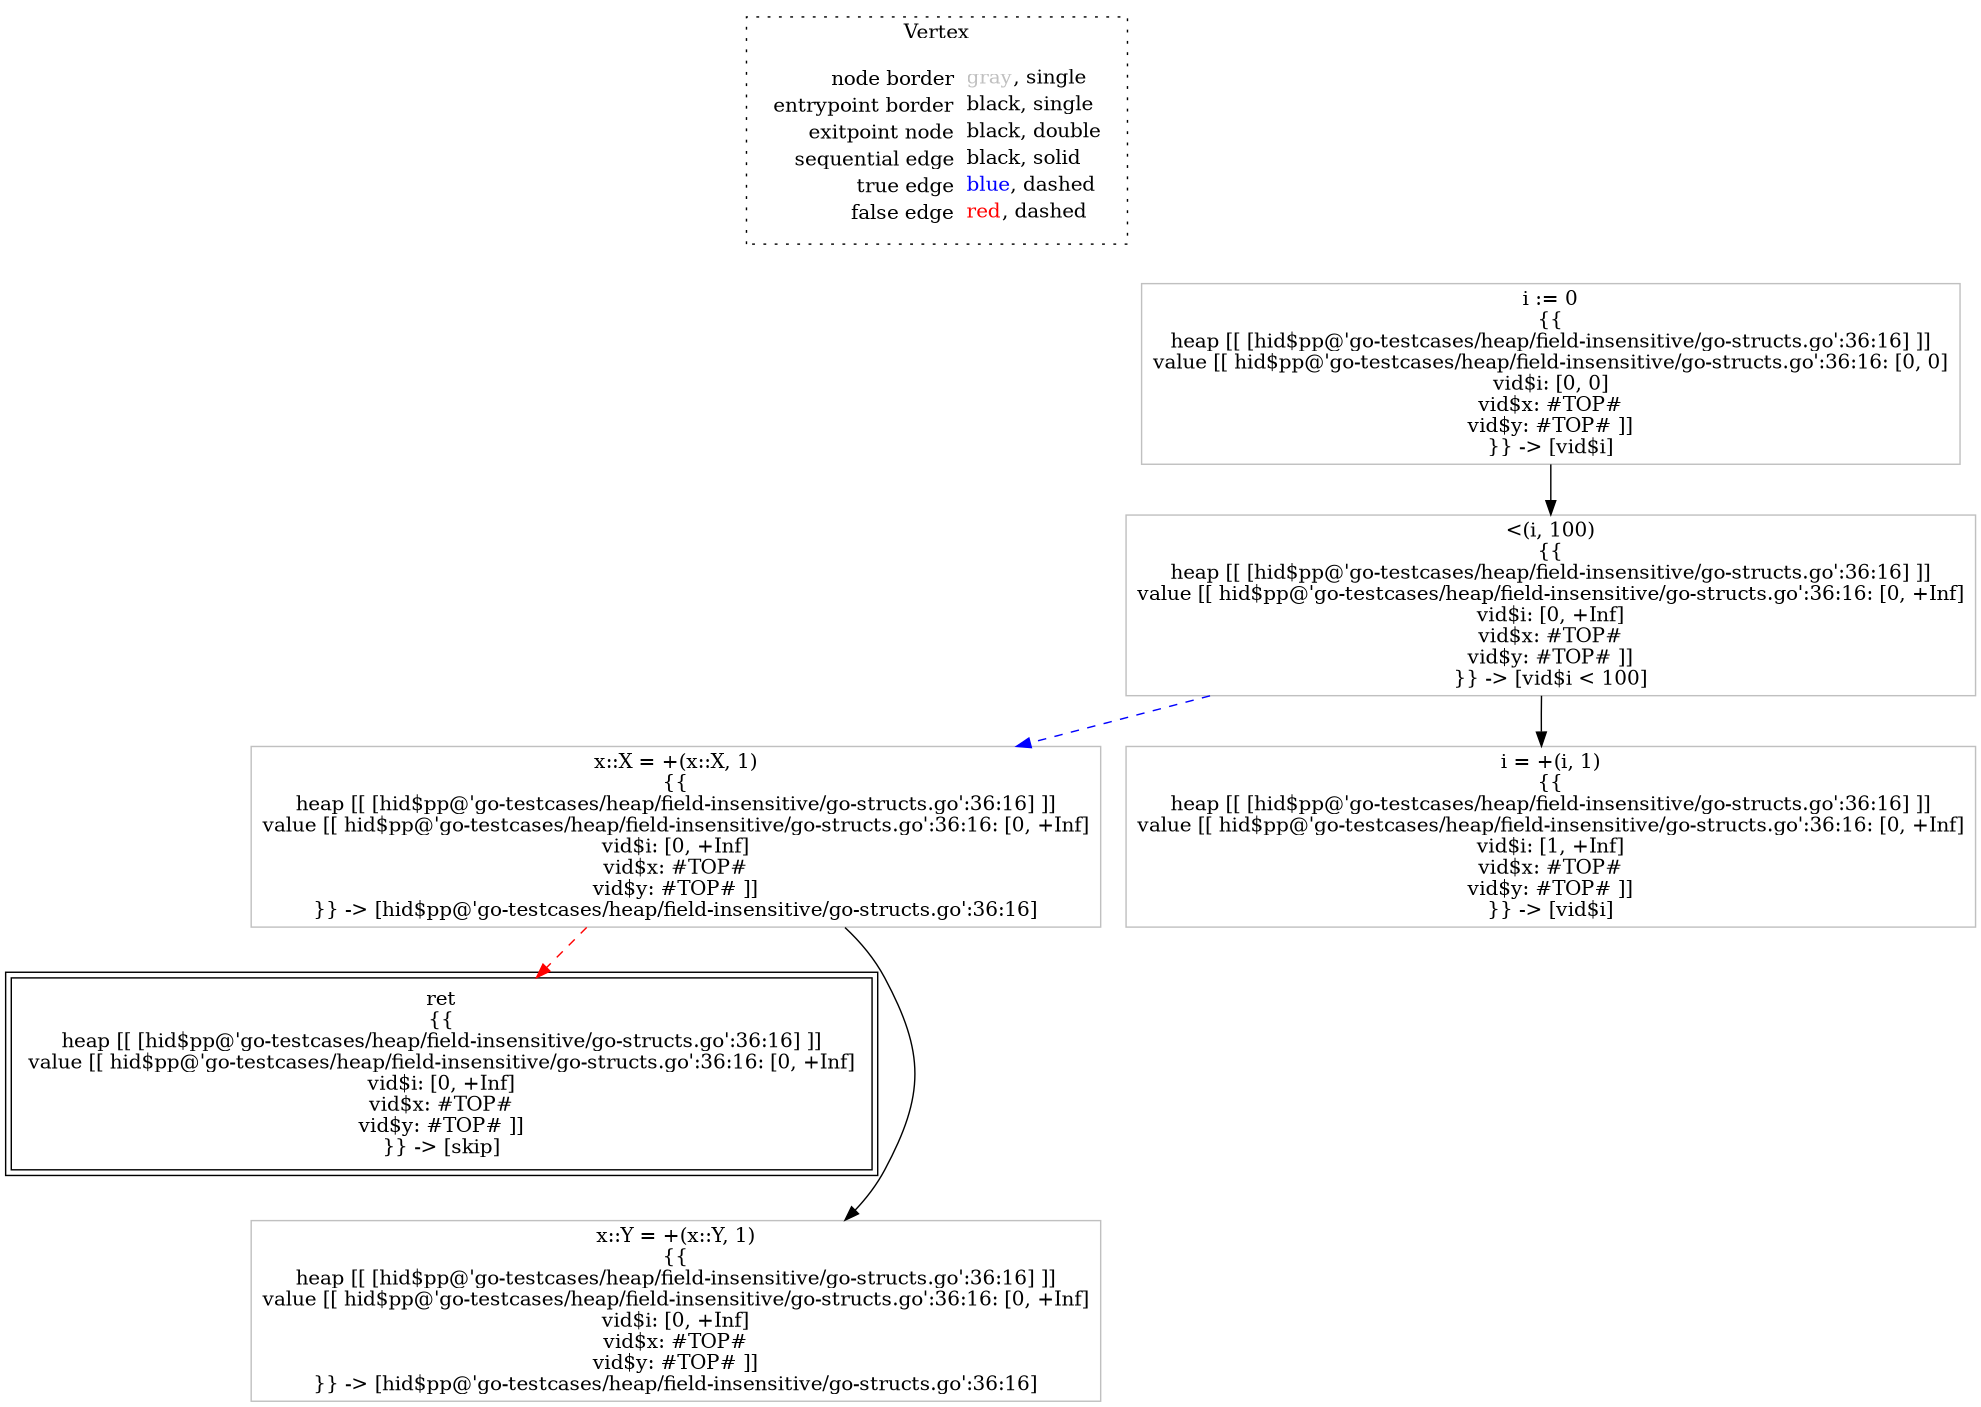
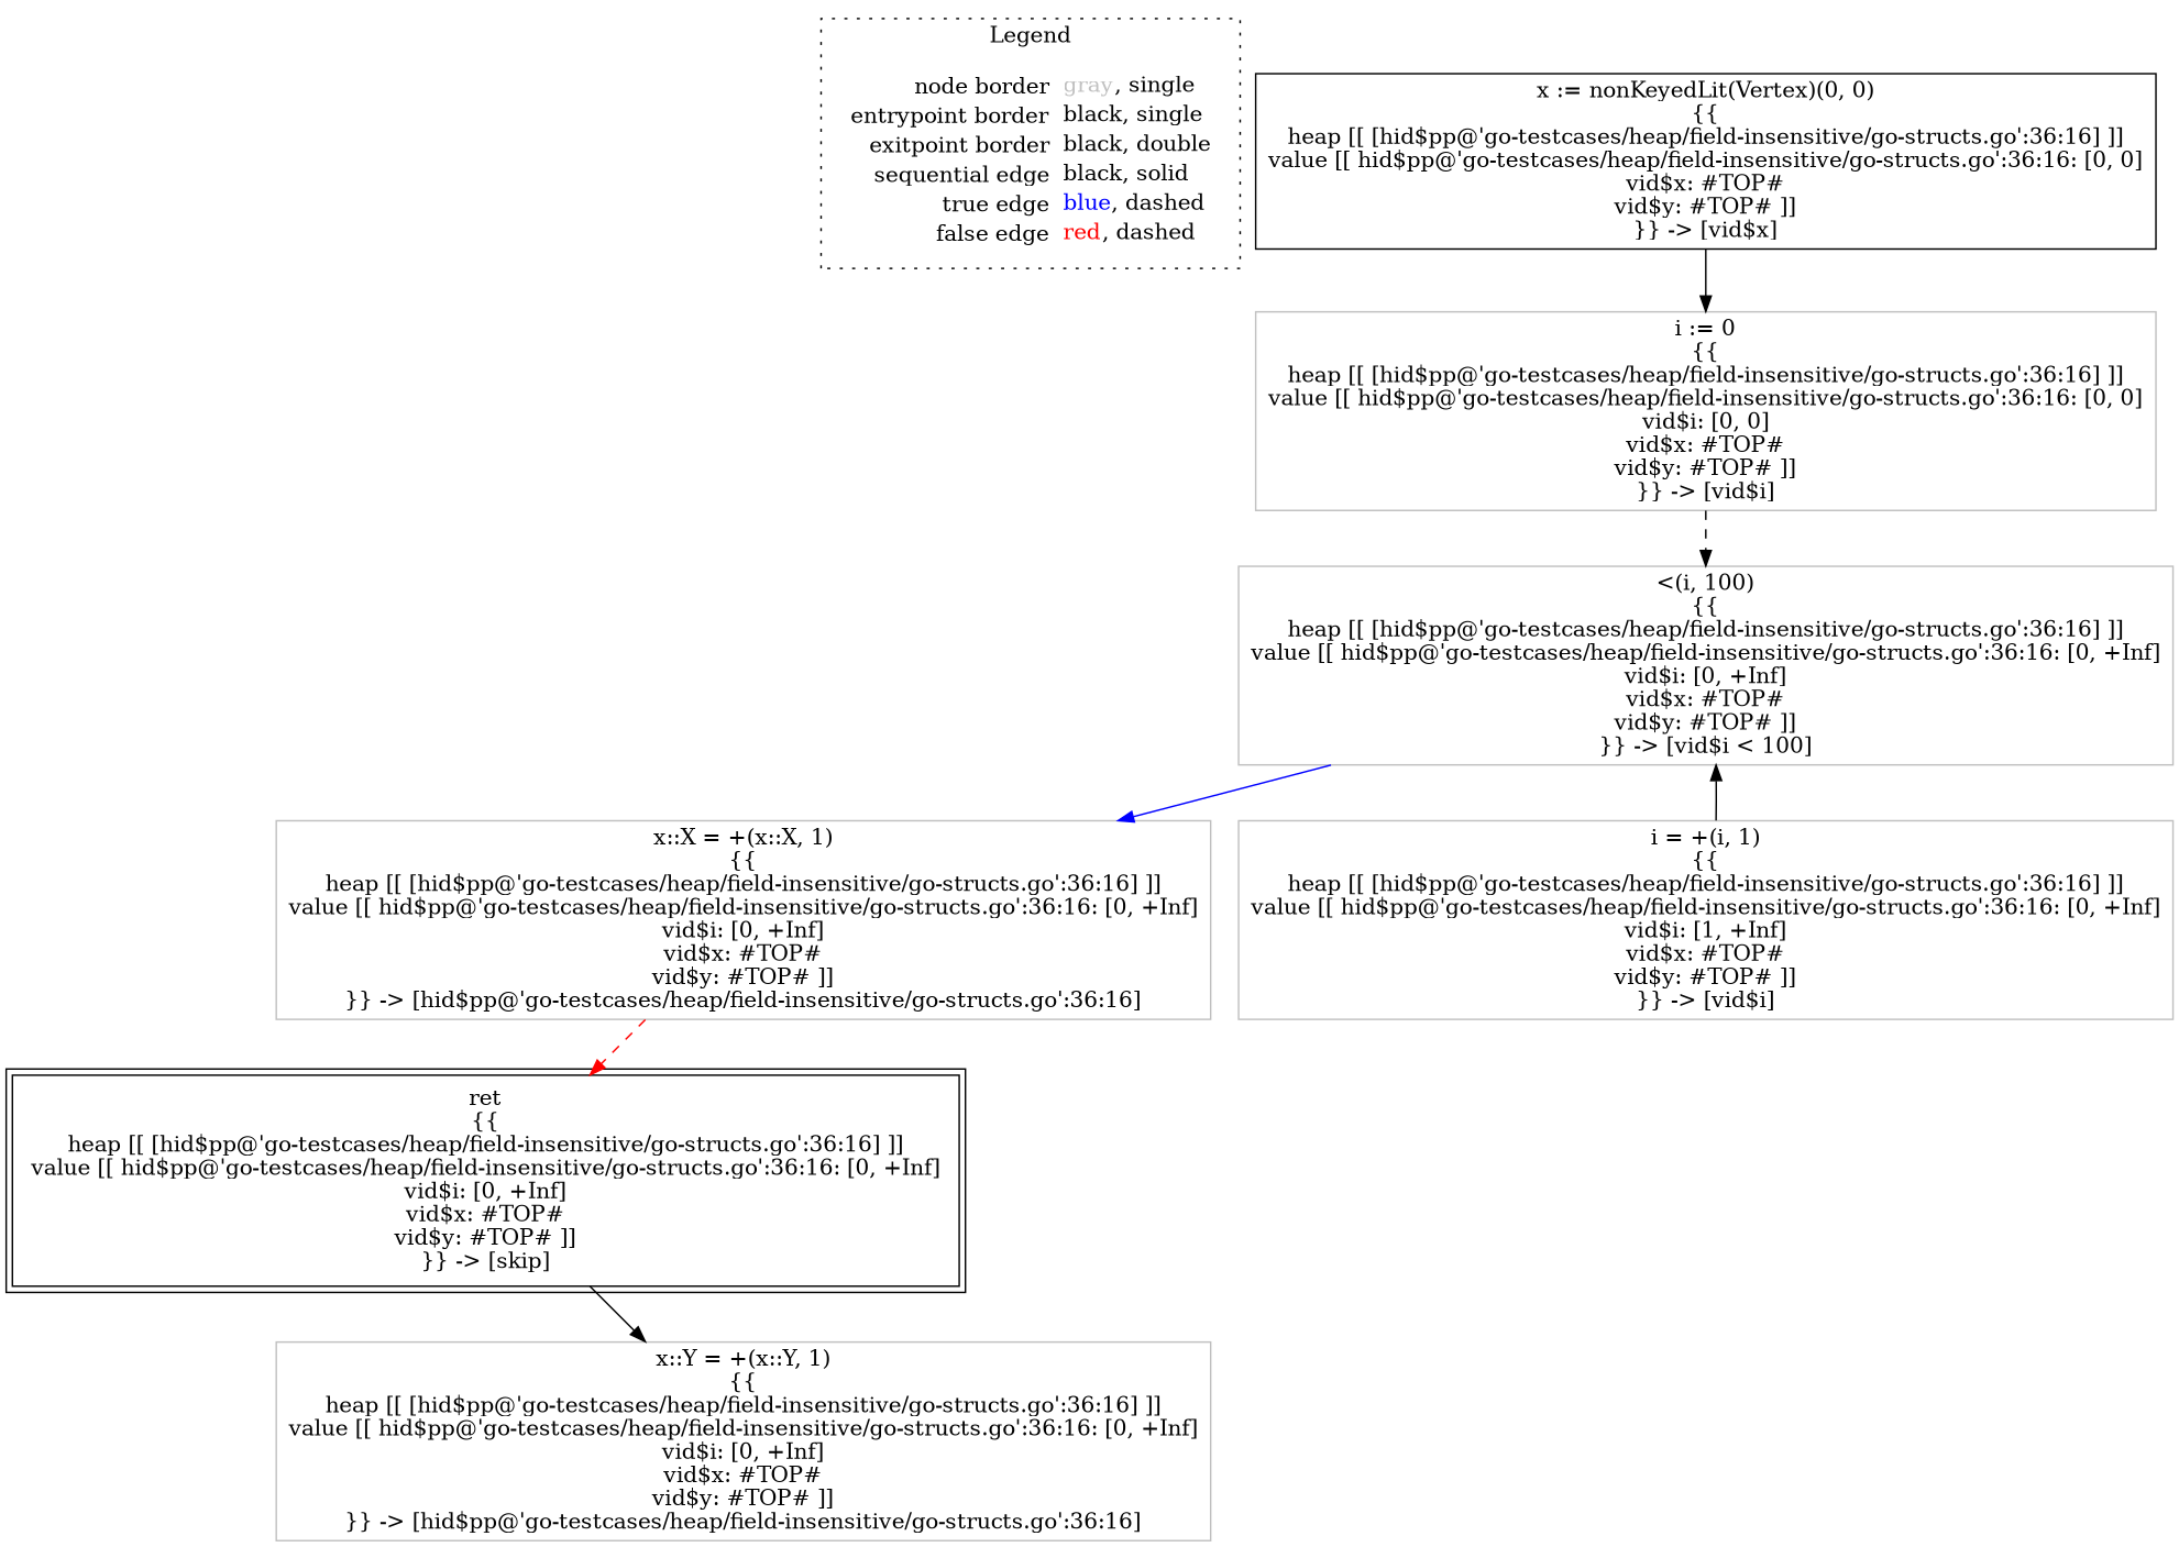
  digraph {
    node [shape=rect color=gray]
    edge [color=black]
-   n1 [label=<<table border="0" cellpadding="2" cellspacing="0" cellborder="0"><tr><td align="right">node border&nbsp;</td><td align="left"><font color="gray">gray</font>, single</td></tr><tr><td align="right">entrypoint border&nbsp;</td><td align="left"><font color="black">black</font>, single</td></tr><tr><td align="right">exitpoint node&nbsp;</td><td align="left"><font color="black">black</font>, double</td></tr><tr><td align="right">sequential edge&nbsp;</td><td align="left"><font color="black">black</font>, solid</td></tr><tr><td align="right">true edge&nbsp;</td><td align="left"><font color="blue">blue</font>, dashed</td></tr><tr><td align="right">false edge&nbsp;</td><td align="left"><font color="red">red</font>, dashed</td></tr></table>> shape=plaintext color=""]
+   n1 [label=<<table border="0" cellpadding="2" cellspacing="0" cellborder="0"><tr><td align="right">node border&nbsp;</td><td align="left"><font color="gray">gray</font>, single</td></tr><tr><td align="right">entrypoint border&nbsp;</td><td align="left"><font color="black">black</font>, single</td></tr><tr><td align="right">exitpoint border&nbsp;</td><td align="left"><font color="black">black</font>, double</td></tr><tr><td align="right">sequential edge&nbsp;</td><td align="left"><font color="black">black</font>, solid</td></tr><tr><td align="right">true edge&nbsp;</td><td align="left"><font color="blue">blue</font>, dashed</td></tr><tr><td align="right">false edge&nbsp;</td><td align="left"><font color="red">red</font>, dashed</td></tr></table>> shape=plaintext color=""]
+   n2 [color=black label=<x := nonKeyedLit(Vertex)(0, 0)<BR/>{{<BR/>heap [[ [hid$pp@'go-testcases/heap/field-insensitive/go-structs.go':36:16] ]]<BR/>value [[ hid$pp@'go-testcases/heap/field-insensitive/go-structs.go':36:16: [0, 0]<BR/>vid$x: #TOP#<BR/>vid$y: #TOP# ]]<BR/>}} -&gt; [vid$x]>]
    n3 [label=<i := 0<BR/>{{<BR/>heap [[ [hid$pp@'go-testcases/heap/field-insensitive/go-structs.go':36:16] ]]<BR/>value [[ hid$pp@'go-testcases/heap/field-insensitive/go-structs.go':36:16: [0, 0]<BR/>vid$i: [0, 0]<BR/>vid$x: #TOP#<BR/>vid$y: #TOP# ]]<BR/>}} -&gt; [vid$i]>]
    n4 [label=<&lt;(i, 100)<BR/>{{<BR/>heap [[ [hid$pp@'go-testcases/heap/field-insensitive/go-structs.go':36:16] ]]<BR/>value [[ hid$pp@'go-testcases/heap/field-insensitive/go-structs.go':36:16: [0, +Inf]<BR/>vid$i: [0, +Inf]<BR/>vid$x: #TOP#<BR/>vid$y: #TOP# ]]<BR/>}} -&gt; [vid$i &lt; 100]>]
    n5 [label=<x::X = +(x::X, 1)<BR/>{{<BR/>heap [[ [hid$pp@'go-testcases/heap/field-insensitive/go-structs.go':36:16] ]]<BR/>value [[ hid$pp@'go-testcases/heap/field-insensitive/go-structs.go':36:16: [0, +Inf]<BR/>vid$i: [0, +Inf]<BR/>vid$x: #TOP#<BR/>vid$y: #TOP# ]]<BR/>}} -&gt; [hid$pp@'go-testcases/heap/field-insensitive/go-structs.go':36:16]>]
    n6 [label=<i = +(i, 1)<BR/>{{<BR/>heap [[ [hid$pp@'go-testcases/heap/field-insensitive/go-structs.go':36:16] ]]<BR/>value [[ hid$pp@'go-testcases/heap/field-insensitive/go-structs.go':36:16: [0, +Inf]<BR/>vid$i: [1, +Inf]<BR/>vid$x: #TOP#<BR/>vid$y: #TOP# ]]<BR/>}} -&gt; [vid$i]>]
    n7 [color=black label=<ret<BR/>{{<BR/>heap [[ [hid$pp@'go-testcases/heap/field-insensitive/go-structs.go':36:16] ]]<BR/>value [[ hid$pp@'go-testcases/heap/field-insensitive/go-structs.go':36:16: [0, +Inf]<BR/>vid$i: [0, +Inf]<BR/>vid$x: #TOP#<BR/>vid$y: #TOP# ]]<BR/>}} -&gt; [skip]> peripheries=2]
    n8 [label=<x::Y = +(x::Y, 1)<BR/>{{<BR/>heap [[ [hid$pp@'go-testcases/heap/field-insensitive/go-structs.go':36:16] ]]<BR/>value [[ hid$pp@'go-testcases/heap/field-insensitive/go-structs.go':36:16: [0, +Inf]<BR/>vid$i: [0, +Inf]<BR/>vid$x: #TOP#<BR/>vid$y: #TOP# ]]<BR/>}} -&gt; [hid$pp@'go-testcases/heap/field-insensitive/go-structs.go':36:16]>]
    subgraph cluster_1 {
-     label=Vertex
+     label=Legend
      style=dotted
      n1
    }
-   n3 -> n4
-   n4 -> n5 [color=blue style=dashed]
+   n2 -> n3
+   n3 -> n4 [style=dashed]
+   n4 -> n5 [color=blue style=solid]
    n5 -> n7 [color=red style=dashed]
-   n5 -> n8
-   n4 -> n6
+   n7 -> n8
+   n6 -> n4
  }
